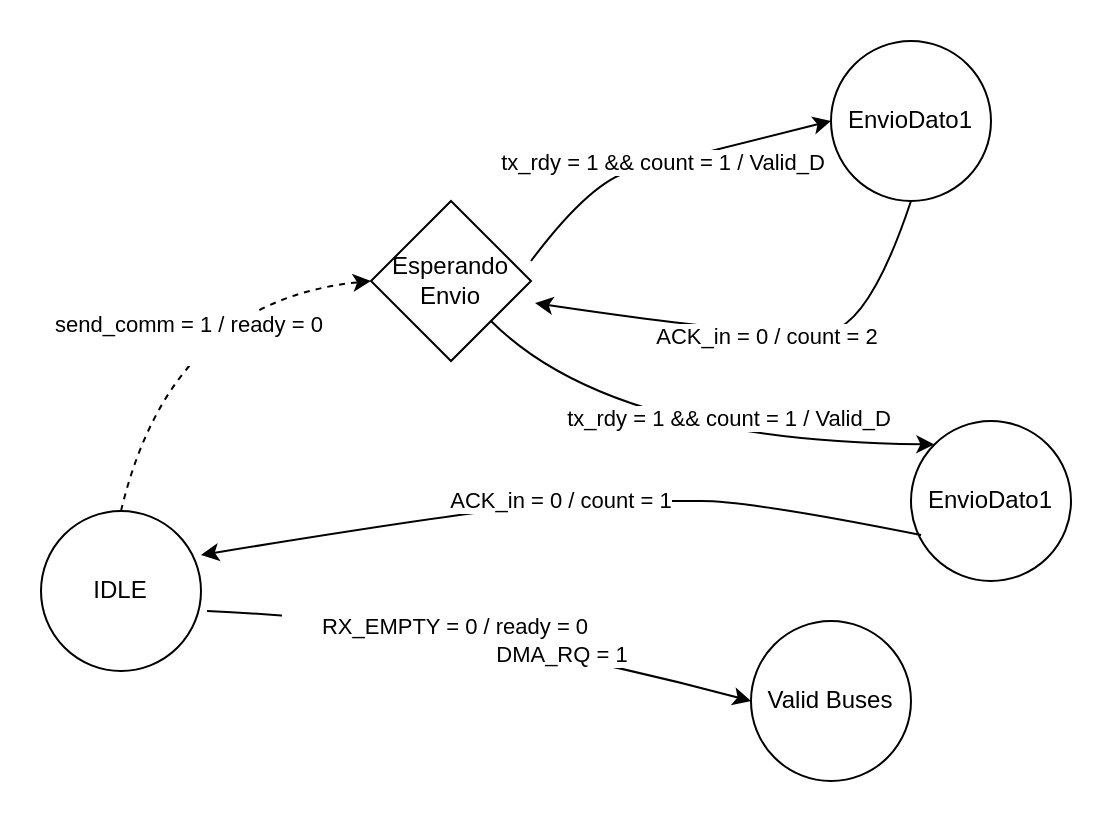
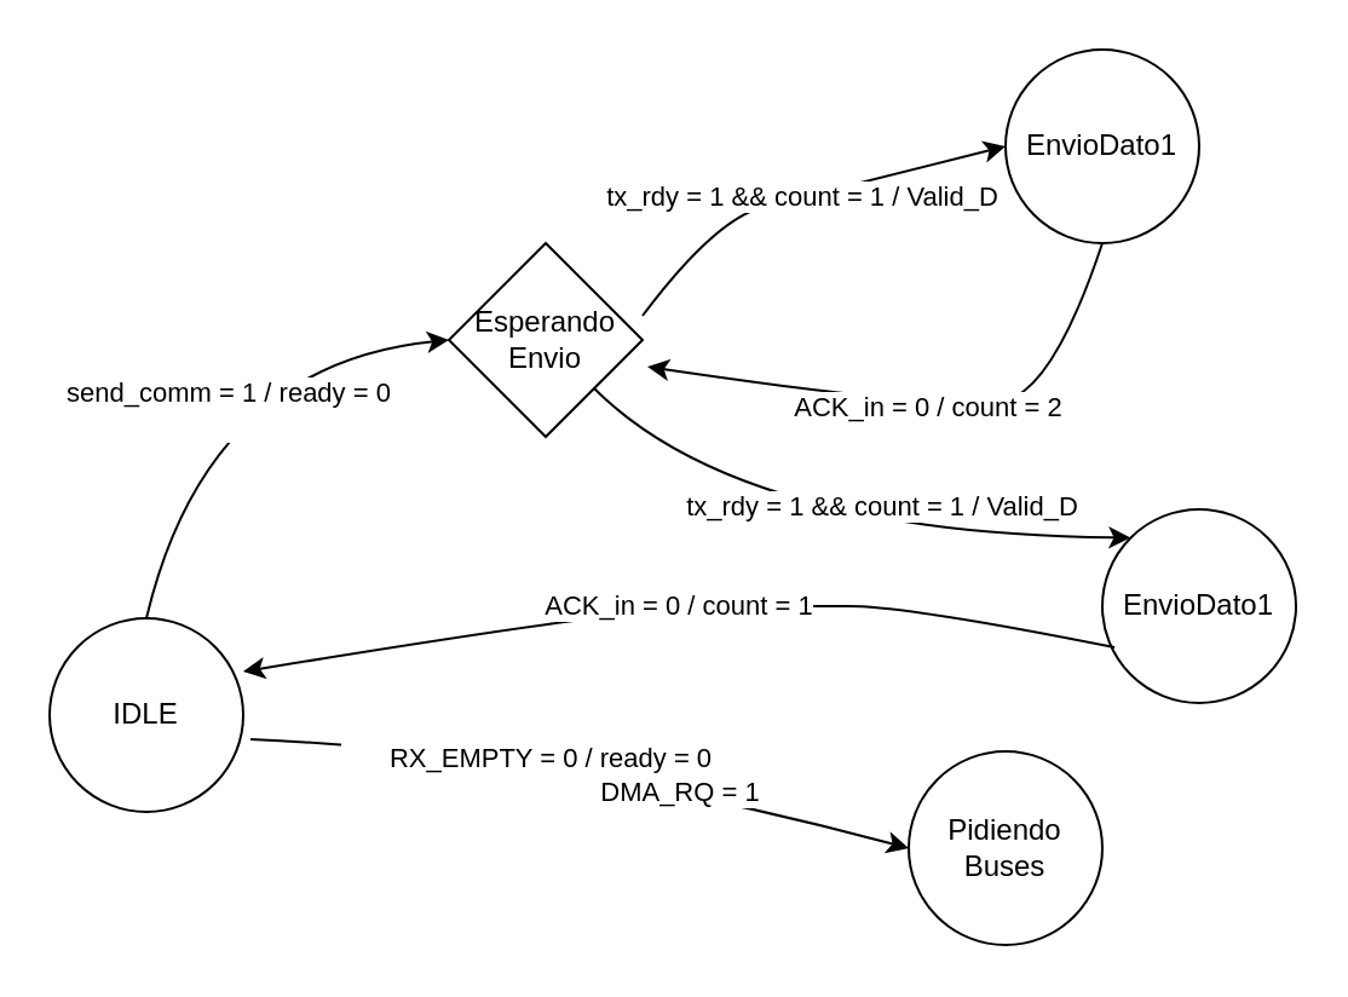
  <mxCell id="0" />
  <mxCell id="1" parent="0" />
  <mxCell id="2" value="IDLE" style="ellipse;whiteSpace=wrap;html=1;aspect=fixed;" vertex="1" parent="1"><mxGeometry x="20" y="255" width="80" height="80" as="geometry" /></mxCell>
  <mxCell id="3" value="Esperando Envio" style="rhombus;whiteSpace=wrap;html=1;aspect=fixed;" vertex="1" parent="1"><mxGeometry x="185" y="100" width="80" height="80" as="geometry" /></mxCell>
  <mxCell id="4" value="EnvioDato1" style="ellipse;whiteSpace=wrap;html=1;aspect=fixed;" vertex="1" parent="1"><mxGeometry x="415" y="20" width="80" height="80" as="geometry" /></mxCell>
- <mxCell id="5" value="send_comm = 1 / ready = 0&lt;br&gt;&lt;br&gt;" style="curved=1;endArrow=classic;html=1;entryX=0;entryY=0.5;entryDx=0;entryDy=0;exitX=0.5;exitY=0;exitDx=0;exitDy=0;dashed=1;" edge="1" parent="1" source="2" target="3"><mxGeometry x="-0.12" y="-13" width="50" height="50" relative="1" as="geometry"><mxPoint x="35" y="200" as="sourcePoint" /><mxPoint x="85" y="150" as="targetPoint" /><Array as="points"><mxPoint x="85" y="150" /></Array><mxPoint as="offset" /></mxGeometry></mxCell>
- <mxCell id="6" value="Valid Buses" style="ellipse;whiteSpace=wrap;html=1;aspect=fixed;" vertex="1" parent="1"><mxGeometry x="375" y="310" width="80" height="80" as="geometry" /></mxCell>
+ <mxCell id="5" value="send_comm = 1 / ready = 0&lt;br&gt;&lt;br&gt;" style="curved=1;endArrow=classic;html=1;entryX=0;entryY=0.5;entryDx=0;entryDy=0;exitX=0.5;exitY=0;exitDx=0;exitDy=0;" edge="1" parent="1" source="2" target="3"><mxGeometry x="-0.12" y="-13" width="50" height="50" relative="1" as="geometry"><mxPoint x="35" y="200" as="sourcePoint" /><mxPoint x="85" y="150" as="targetPoint" /><Array as="points"><mxPoint x="85" y="150" /></Array><mxPoint as="offset" /></mxGeometry></mxCell>
+ <mxCell id="6" value="Pidiendo Buses" style="ellipse;whiteSpace=wrap;html=1;aspect=fixed;" vertex="1" parent="1"><mxGeometry x="375" y="310" width="80" height="80" as="geometry" /></mxCell>
  <mxCell id="7" value="RX_EMPTY = 0 / ready = 0&lt;br&gt;&amp;nbsp; &amp;nbsp; &amp;nbsp; &amp;nbsp; &amp;nbsp; &amp;nbsp; &amp;nbsp; &amp;nbsp; &amp;nbsp; &amp;nbsp; &amp;nbsp; &amp;nbsp; &amp;nbsp; &amp;nbsp; &amp;nbsp; &amp;nbsp; &amp;nbsp; &amp;nbsp;DMA_RQ = 1&lt;br&gt;" style="curved=1;endArrow=classic;html=1;entryX=0;entryY=0.5;entryDx=0;entryDy=0;exitX=1.038;exitY=0.625;exitDx=0;exitDy=0;exitPerimeter=0;" edge="1" parent="1" source="2" target="6"><mxGeometry x="-0.104" y="-10" width="50" height="50" relative="1" as="geometry"><mxPoint x="-5" y="600" as="sourcePoint" /><mxPoint x="45" y="550" as="targetPoint" /><Array as="points"><mxPoint x="225" y="310" /></Array><mxPoint x="3" as="offset" /></mxGeometry></mxCell>
  <mxCell id="8" value="tx_rdy = 1 &amp;amp;&amp;amp; count = 1 / Valid_D" style="curved=1;endArrow=classic;html=1;entryX=0;entryY=0.5;entryDx=0;entryDy=0;exitX=1;exitY=0.375;exitDx=0;exitDy=0;exitPerimeter=0;" edge="1" parent="1" source="3" target="4"><mxGeometry width="50" height="50" relative="1" as="geometry"><mxPoint x="75" y="630" as="sourcePoint" /><mxPoint x="35" y="550" as="targetPoint" /><Array as="points"><mxPoint x="295" y="90" /><mxPoint x="335" y="80" /></Array></mxGeometry></mxCell>
  <mxCell id="9" value="ACK_in = 0 / count = 2" style="curved=1;endArrow=classic;html=1;entryX=1.025;entryY=0.638;entryDx=0;entryDy=0;entryPerimeter=0;exitX=0.5;exitY=1;exitDx=0;exitDy=0;" edge="1" parent="1" source="4" target="3"><mxGeometry width="50" height="50" relative="1" as="geometry"><mxPoint x="405" y="220" as="sourcePoint" /><mxPoint x="455" y="170" as="targetPoint" /><Array as="points"><mxPoint x="435" y="160" /><mxPoint x="395" y="170" /></Array></mxGeometry></mxCell>
  <mxCell id="10" value="EnvioDato1" style="ellipse;whiteSpace=wrap;html=1;aspect=fixed;" vertex="1" parent="1"><mxGeometry x="455" y="210" width="80" height="80" as="geometry" /></mxCell>
  <mxCell id="11" value="tx_rdy = 1 &amp;amp;&amp;amp; count = 1 / Valid_D" style="curved=1;endArrow=classic;html=1;entryX=0;entryY=0;entryDx=0;entryDy=0;exitX=1;exitY=1;exitDx=0;exitDy=0;" edge="1" parent="1" source="3" target="10"><mxGeometry x="0.169" y="12" width="50" height="50" relative="1" as="geometry"><mxPoint x="305" y="320" as="sourcePoint" /><mxPoint x="75" y="740" as="targetPoint" /><Array as="points"><mxPoint x="305" y="220" /></Array><mxPoint as="offset" /></mxGeometry></mxCell>
  <mxCell id="12" value="ACK_in = 0 / count = 1" style="curved=1;endArrow=classic;html=1;exitX=0.063;exitY=0.713;exitDx=0;exitDy=0;entryX=1;entryY=0.275;entryDx=0;entryDy=0;entryPerimeter=0;exitPerimeter=0;" edge="1" parent="1" source="10" target="2"><mxGeometry width="50" height="50" relative="1" as="geometry"><mxPoint x="445" y="410" as="sourcePoint" /><mxPoint x="255" y="190" as="targetPoint" /><Array as="points"><mxPoint x="375" y="250" /><mxPoint x="325" y="250" /><mxPoint x="265" y="250" /></Array></mxGeometry></mxCell>
